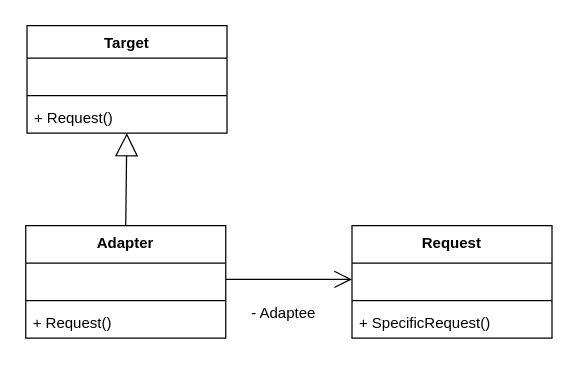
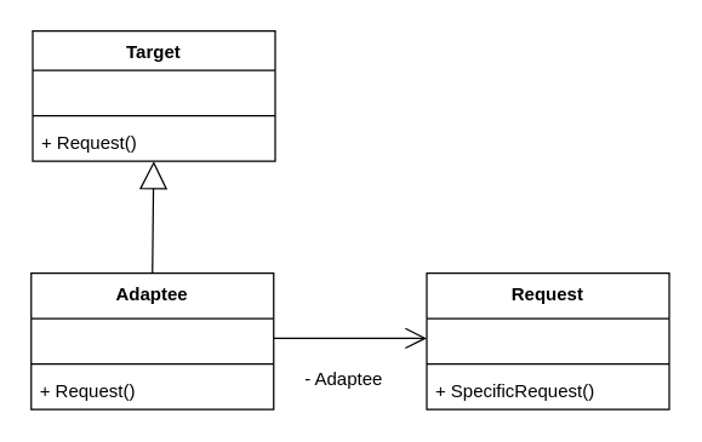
  <mxCell id="0" />
  <mxCell id="1" parent="0" />
  <mxCell id="2" value="Target" style="swimlane;fontStyle=1;align=center;verticalAlign=top;childLayout=stackLayout;horizontal=1;startSize=26;horizontalStack=0;resizeParent=1;resizeParentMax=0;resizeLast=0;collapsible=1;marginBottom=0;" vertex="1" parent="1"><mxGeometry x="21" y="20" width="160" height="86" as="geometry" /></mxCell>
  <mxCell id="3" value=" " style="text;strokeColor=none;fillColor=none;align=left;verticalAlign=top;spacingLeft=4;spacingRight=4;overflow=hidden;rotatable=0;points=[[0,0.5],[1,0.5]];portConstraint=eastwest;" vertex="1" parent="2"><mxGeometry y="26" width="160" height="26" as="geometry" /></mxCell>
  <mxCell id="4" value="" style="line;strokeWidth=1;fillColor=none;align=left;verticalAlign=middle;spacingTop=-1;spacingLeft=3;spacingRight=3;rotatable=0;labelPosition=right;points=[];portConstraint=eastwest;" vertex="1" parent="2"><mxGeometry y="52" width="160" height="8" as="geometry" /></mxCell>
  <mxCell id="5" value="+ Request()" style="text;strokeColor=none;fillColor=none;align=left;verticalAlign=top;spacingLeft=4;spacingRight=4;overflow=hidden;rotatable=0;points=[[0,0.5],[1,0.5]];portConstraint=eastwest;" vertex="1" parent="2"><mxGeometry y="60" width="160" height="26" as="geometry" /></mxCell>
- <mxCell id="6" value="Adapter" style="swimlane;fontStyle=1;align=center;verticalAlign=top;childLayout=stackLayout;horizontal=1;startSize=30;horizontalStack=0;resizeParent=1;resizeParentMax=0;resizeLast=0;collapsible=1;marginBottom=0;" vertex="1" parent="1"><mxGeometry x="20" y="180" width="160" height="90" as="geometry" /></mxCell>
+ <mxCell id="6" value="Adaptee" style="swimlane;fontStyle=1;align=center;verticalAlign=top;childLayout=stackLayout;horizontal=1;startSize=30;horizontalStack=0;resizeParent=1;resizeParentMax=0;resizeLast=0;collapsible=1;marginBottom=0;" vertex="1" parent="1"><mxGeometry x="20" y="180" width="160" height="90" as="geometry" /></mxCell>
  <mxCell id="7" value=" " style="text;strokeColor=none;fillColor=none;align=left;verticalAlign=top;spacingLeft=4;spacingRight=4;overflow=hidden;rotatable=0;points=[[0,0.5],[1,0.5]];portConstraint=eastwest;" vertex="1" parent="6"><mxGeometry y="30" width="160" height="26" as="geometry" /></mxCell>
  <mxCell id="8" value="" style="line;strokeWidth=1;fillColor=none;align=left;verticalAlign=middle;spacingTop=-1;spacingLeft=3;spacingRight=3;rotatable=0;labelPosition=right;points=[];portConstraint=eastwest;" vertex="1" parent="6"><mxGeometry y="56" width="160" height="8" as="geometry" /></mxCell>
  <mxCell id="9" value="+ Request()" style="text;strokeColor=none;fillColor=none;align=left;verticalAlign=top;spacingLeft=4;spacingRight=4;overflow=hidden;rotatable=0;points=[[0,0.5],[1,0.5]];portConstraint=eastwest;" vertex="1" parent="6"><mxGeometry y="64" width="160" height="26" as="geometry" /></mxCell>
  <mxCell id="10" value="Request" style="swimlane;fontStyle=1;align=center;verticalAlign=top;childLayout=stackLayout;horizontal=1;startSize=30;horizontalStack=0;resizeParent=1;resizeParentMax=0;resizeLast=0;collapsible=1;marginBottom=0;" vertex="1" parent="1"><mxGeometry x="281" y="180" width="160" height="90" as="geometry" /></mxCell>
  <mxCell id="11" value=" " style="text;strokeColor=none;fillColor=none;align=left;verticalAlign=top;spacingLeft=4;spacingRight=4;overflow=hidden;rotatable=0;points=[[0,0.5],[1,0.5]];portConstraint=eastwest;" vertex="1" parent="10"><mxGeometry y="30" width="160" height="26" as="geometry" /></mxCell>
  <mxCell id="12" value="" style="line;strokeWidth=1;fillColor=none;align=left;verticalAlign=middle;spacingTop=-1;spacingLeft=3;spacingRight=3;rotatable=0;labelPosition=right;points=[];portConstraint=eastwest;" vertex="1" parent="10"><mxGeometry y="56" width="160" height="8" as="geometry" /></mxCell>
  <mxCell id="13" value="+ SpecificRequest()" style="text;strokeColor=none;fillColor=none;align=left;verticalAlign=top;spacingLeft=4;spacingRight=4;overflow=hidden;rotatable=0;points=[[0,0.5],[1,0.5]];portConstraint=eastwest;" vertex="1" parent="10"><mxGeometry y="64" width="160" height="26" as="geometry" /></mxCell>
  <mxCell id="14" value="" style="endArrow=block;endSize=16;endFill=0;html=1;exitX=0.5;exitY=0;exitDx=0;exitDy=0;" edge="1" parent="1" source="6" target="5"><mxGeometry width="160" relative="1" as="geometry"><mxPoint x="271" y="130" as="sourcePoint" /><mxPoint x="431" y="130" as="targetPoint" /></mxGeometry></mxCell>
  <mxCell id="15" value="" style="endArrow=open;endFill=1;endSize=12;html=1;exitX=1;exitY=0.5;exitDx=0;exitDy=0;entryX=0;entryY=0.5;entryDx=0;entryDy=0;" edge="1" parent="1" source="7" target="11"><mxGeometry width="160" relative="1" as="geometry"><mxPoint x="271" y="30" as="sourcePoint" /><mxPoint x="431" y="30" as="targetPoint" /></mxGeometry></mxCell>
  <mxCell id="16" value="- Adaptee" style="text;html=1;align=center;verticalAlign=middle;resizable=0;points=[];autosize=1;strokeColor=none;" vertex="1" parent="1"><mxGeometry x="191" y="240" width="70" height="20" as="geometry" /></mxCell>
